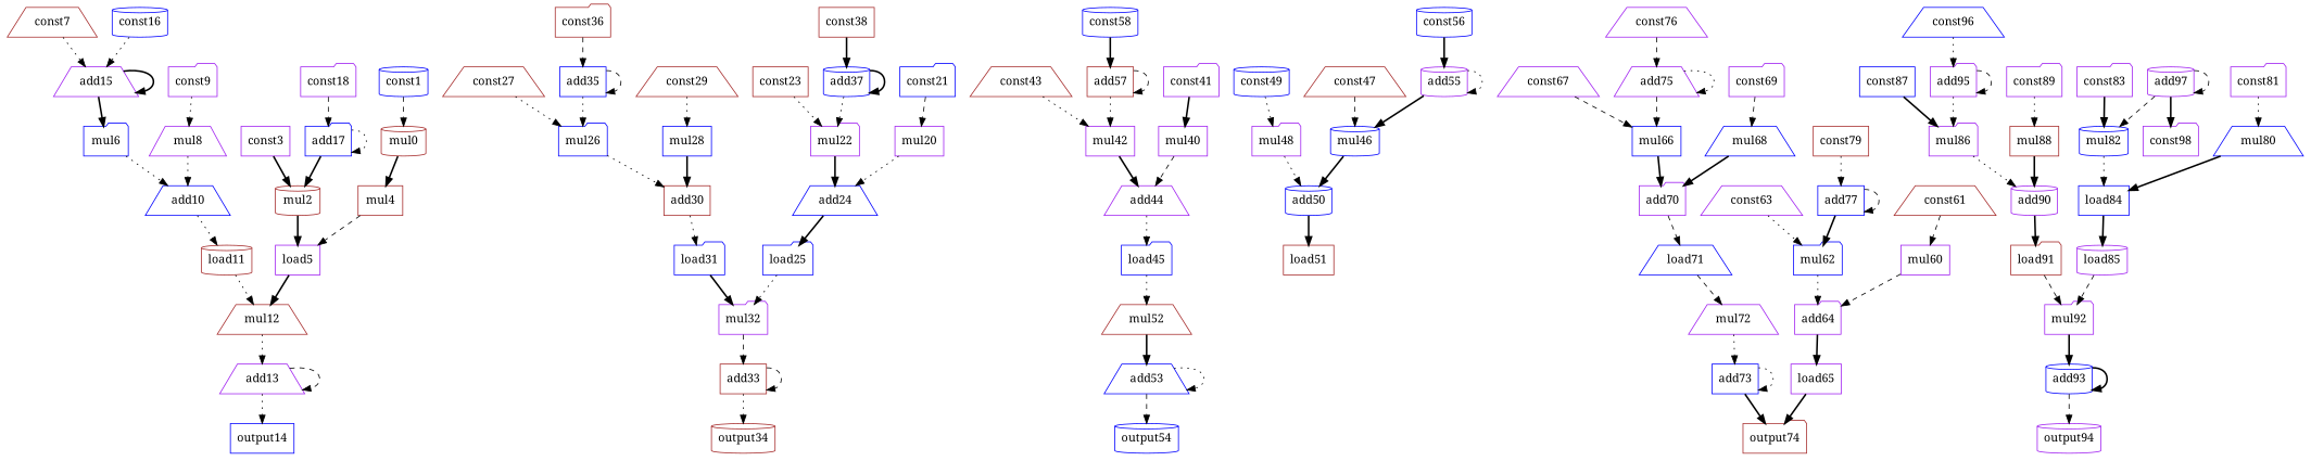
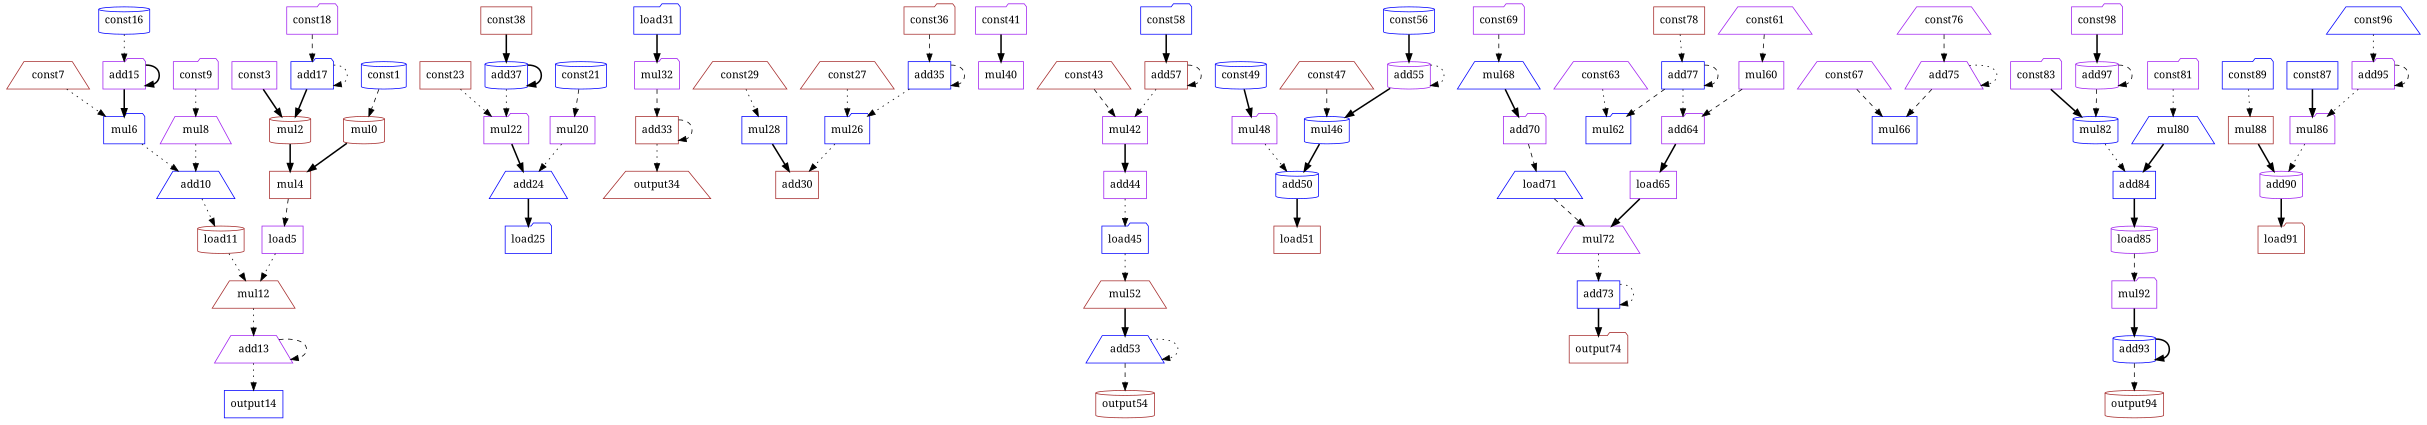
  digraph {
    fontname="Noto Serif"
    node [color=purple fontname="Noto Serif" opcode=const shape=folder]
    edge [fontname="Noto Serif" operand=0 style=dotted]
    mul0 [color=brown opcode=mul shape=cylinder]
    n2 [color=brown label=mul4 opcode=add shape=box]
    load5 [opcode=load shape=box]
    const1 [color=blue const_value=" 0" shape=cylinder]
    mul2 [color=brown opcode=mul shape=cylinder]
    const3 [const_value=" 30" shape=box]
    mul12 [color=brown opcode=mul shape=trapezium]
    add13 [opcode=add shape=trapezium]
    mul6 [color=blue opcode=mul]
    add10 [color=blue opcode=add shape=trapezium]
    load11 [color=brown opcode=load shape=cylinder]
    const7 [color=brown const_value=" 1" shape=trapezium]
    mul8 [opcode=mul shape=trapezium]
    const9 [const_value=" 0"]
    output14 [color=blue opcode=output shape=box]
-   add15 [opcode=add shape=trapezium]
+   add15 [opcode=add]
    const16 [color=blue const_value=" 1" shape=cylinder]
    add17 [color=blue opcode=add]
    const18 [const_value=" 1"]
    mul20 [opcode=mul shape=box]
    add24 [color=blue opcode=add shape=trapezium]
    load25 [color=blue opcode=load]
-   const21 [color=blue const_value=" 0"]
+   const21 [color=blue const_value=" 0" shape=cylinder]
    mul22 [opcode=mul]
    const23 [color=brown const_value=" 30" shape=box]
    mul32 [opcode=mul]
    add33 [color=brown opcode=add shape=box]
    mul26 [color=blue opcode=mul]
    add30 [color=brown opcode=add shape=box]
    load31 [color=blue opcode=load]
    const27 [color=brown const_value=" 1" shape=trapezium]
    mul28 [color=blue opcode=mul shape=box]
    const29 [color=brown const_value=" 0" shape=trapezium]
-   output34 [color=brown opcode=output shape=cylinder]
+   output34 [color=brown opcode=output shape=trapezium]
    add35 [color=blue opcode=add shape=box]
    const36 [color=brown const_value=" 1"]
    add37 [color=blue opcode=add shape=cylinder]
    const38 [color=brown const_value=" 1" shape=box]
    mul40 [opcode=mul shape=box]
-   add44 [opcode=add shape=trapezium]
+   add44 [opcode=add shape=box]
    load45 [color=blue opcode=load]
    const41 [const_value=" 0"]
    mul42 [opcode=mul shape=box]
    const43 [color=brown const_value=" 30" shape=trapezium]
    mul52 [color=brown opcode=mul shape=trapezium]
    add53 [color=blue opcode=add shape=trapezium]
    mul46 [color=blue opcode=mul shape=cylinder]
    add50 [color=blue opcode=add shape=cylinder]
    load51 [color=brown opcode=load shape=box]
    const47 [color=brown const_value=" 1" shape=trapezium]
    mul48 [opcode=mul]
    const49 [color=blue const_value=" 0" shape=cylinder]
-   output54 [color=blue opcode=output shape=cylinder]
+   output54 [color=brown opcode=output shape=cylinder]
    add55 [opcode=add shape=cylinder]
    const56 [color=blue const_value=" 1" shape=cylinder]
    add57 [color=brown opcode=add shape=box]
-   const58 [color=blue const_value=" 1" shape=cylinder]
+   const58 [color=blue const_value=" 1"]
    mul60 [opcode=mul shape=box]
    add64 [opcode=add]
    load65 [opcode=load shape=box]
-   const61 [color=brown const_value=" 0" shape=trapezium]
+   const61 [const_value=" 0" shape=trapezium]
    mul62 [color=blue opcode=mul]
    const63 [const_value=" 30" shape=trapezium]
    mul72 [opcode=mul shape=trapezium]
    add73 [color=blue opcode=add shape=box]
    mul66 [color=blue opcode=mul shape=box]
    add70 [opcode=add]
    load71 [color=blue opcode=load shape=trapezium]
    const67 [const_value=" 1" shape=trapezium]
    mul68 [color=blue opcode=mul shape=trapezium]
    const69 [const_value=" 0"]
    output74 [color=brown opcode=output]
    add75 [opcode=add shape=trapezium]
    const76 [const_value=" 1" shape=trapezium]
    add77 [color=blue opcode=add shape=box]
-   const78 [color=brown const_value=" 1" shape=box label=const79]
+   const78 [color=brown const_value=" 1" shape=box]
    mul80 [color=blue opcode=mul shape=trapezium]
-   add84 [color=blue opcode=add shape=box label=load84]
+   add84 [color=blue opcode=add shape=box]
    load85 [opcode=load shape=cylinder]
    const81 [const_value=" 0"]
    mul82 [color=blue opcode=mul shape=cylinder]
    const83 [const_value=" 30"]
    mul92 [opcode=mul]
    add93 [color=blue opcode=add shape=cylinder]
    mul86 [opcode=mul]
    add90 [opcode=add shape=cylinder]
    load91 [color=brown opcode=load]
    const87 [color=blue const_value=" 1" shape=box]
    mul88 [color=brown opcode=mul shape=box]
-   const89 [const_value=" 0"]
-   output94 [opcode=output shape=cylinder]
+   const89 [color=blue const_value=" 0"]
+   output94 [color=brown opcode=output shape=cylinder]
    add95 [opcode=add]
    const96 [color=blue const_value=" 1" shape=trapezium]
    add97 [opcode=add shape=cylinder]
    const98 [const_value=" 1"]
    mul0 -> n2 [style=bold]
    n2 -> load5 [style=dashed]
-   load5 -> mul12 [operand=1 style=bold]
+   load5 -> mul12 [operand=1]
    const1 -> mul0 [style=dashed]
-   mul2 -> load5 [operand=1 style=bold]
+   mul2 -> n2 [operand=1 style=bold]
    const3 -> mul2 [style=bold]
    mul12 -> add13
    add13 -> add13 [operand=1 style=dashed]
    add13 -> output14
    mul6 -> add10
    add10 -> load11
    load11 -> mul12
-   const7 -> add15
+   const7 -> mul6
    mul8 -> add10 [operand=1]
    const9 -> mul8
    add15 -> mul6 [operand=1 style=bold]
    add15 -> add15 [style=bold]
    const16 -> add15 [operand=1]
    add17 -> mul2 [operand=1 style=bold]
    add17 -> add17
    const18 -> add17 [style=dashed]
    mul20 -> add24
    add24 -> load25 [style=bold]
-   load25 -> mul32 [operand=1]
    const21 -> mul20 [style=dashed]
    mul22 -> add24 [operand=1 style=bold]
    const23 -> mul22
    mul32 -> add33 [style=dashed]
    add33 -> add33 [operand=1 style=dashed]
    add33 -> output34
    mul26 -> add30
-   add30 -> load31
    load31 -> mul32 [style=bold]
    const27 -> mul26
    mul28 -> add30 [operand=1 style=bold]
    const29 -> mul28
    add35 -> mul26 [operand=1]
    add35 -> add35 [style=dashed]
    const36 -> add35 [operand=1 style=dashed]
    add37 -> mul22 [operand=1]
    add37 -> add37 [style=bold]
    const38 -> add37 [style=bold]
-   mul40 -> add44 [style=dashed]
    add44 -> load45
    load45 -> mul52 [operand=1]
    const41 -> mul40 [style=bold]
    mul42 -> add44 [operand=1 style=bold]
-   const43 -> mul42
+   const43 -> mul42 [style=dashed]
    mul52 -> add53 [style=bold]
    add53 -> add53 [operand=1]
    add53 -> output54 [style=dashed]
    mul46 -> add50 [style=bold]
    add50 -> load51 [style=bold]
    const47 -> mul46 [style=dashed]
    mul48 -> add50 [operand=1]
-   const49 -> mul48
+   const49 -> mul48 [style=bold]
    add55 -> mul46 [operand=1 style=bold]
    add55 -> add55
    const56 -> add55 [operand=1 style=bold]
    add57 -> mul42 [operand=1]
    add57 -> add57 [style=dashed]
    const58 -> add57 [style=bold]
    mul60 -> add64 [style=dashed]
    add64 -> load65 [style=bold]
-   load65 -> output74 [operand=1 style=bold]
+   load65 -> mul72 [operand=1 style=bold]
    const61 -> mul60 [style=dashed]
-   mul62 -> add64 [operand=1]
+   add77 -> add64 [operand=1]
    const63 -> mul62
    mul72 -> add73
    add73 -> add73 [operand=1]
    add73 -> output74 [style=bold]
-   mul66 -> add70 [style=bold]
    add70 -> load71 [style=dashed]
    load71 -> mul72 [style=dashed]
    const67 -> mul66 [style=dashed]
    mul68 -> add70 [operand=1 style=bold]
    const69 -> mul68 [style=dashed]
    add75 -> mul66 [operand=1 style=dashed]
    add75 -> add75
    const76 -> add75 [operand=1 style=dashed]
-   add77 -> mul62 [operand=1 style=bold]
+   add77 -> mul62 [operand=1 style=dashed]
    add77 -> add77 [style=dashed]
    const78 -> add77
    mul80 -> add84 [style=bold]
    add84 -> load85 [style=bold]
    load85 -> mul92 [operand=1 style=dashed]
    const81 -> mul80
    mul82 -> add84 [operand=1]
    const83 -> mul82 [style=bold]
    mul92 -> add93 [style=bold]
    add93 -> add93 [operand=1 style=bold]
    add93 -> output94 [style=dashed]
    mul86 -> add90
    add90 -> load91 [style=bold]
-   load91 -> mul92 [style=dashed]
    const87 -> mul86 [style=bold]
    mul88 -> add90 [operand=1 style=bold]
    const89 -> mul88
    add95 -> mul86 [operand=1]
    add95 -> add95 [style=dashed]
    const96 -> add95 [operand=1]
    add97 -> mul82 [operand=1 style=dashed]
    add97 -> add97 [style=dashed]
-   add97 -> const98 [style=bold]
+   const98 -> add97 [style=bold]
  }
